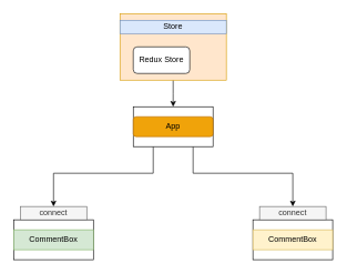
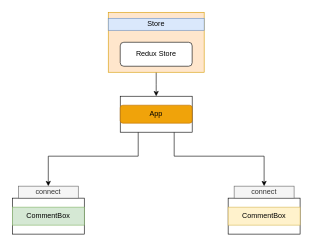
  <mxCell id="0" />
  <mxCell id="1" parent="0" />
  <mxCell id="2" style="edgeStyle=orthogonalEdgeStyle;rounded=0;orthogonalLoop=1;jettySize=auto;html=1;" edge="1" parent="1" source="3"><mxGeometry relative="1" as="geometry"><mxPoint x="260" y="160" as="targetPoint" /></mxGeometry></mxCell>
  <mxCell id="3" value="" style="rounded=0;whiteSpace=wrap;html=1;fillColor=#ffe6cc;strokeColor=#d79b00;" vertex="1" parent="1"><mxGeometry x="180" y="20" width="160" height="100" as="geometry" /></mxCell>
- <mxCell id="4" value="Redux Store" style="rounded=1;whiteSpace=wrap;html=1;" vertex="1" parent="1"><mxGeometry x="200" y="70" width="85" height="40" as="geometry" /></mxCell>
+ <mxCell id="4" value="Redux Store" style="rounded=1;whiteSpace=wrap;html=1;" vertex="1" parent="1"><mxGeometry x="200" y="70" width="120" height="40" as="geometry" /></mxCell>
  <mxCell id="5" value="Store" style="rounded=0;whiteSpace=wrap;html=1;fillColor=#dae8fc;strokeColor=#6c8ebf;" vertex="1" parent="1"><mxGeometry x="180" y="30" width="160" height="20" as="geometry" /></mxCell>
  <mxCell id="6" style="edgeStyle=orthogonalEdgeStyle;rounded=0;orthogonalLoop=1;jettySize=auto;html=1;entryX=0.5;entryY=0;entryDx=0;entryDy=0;exitX=0.25;exitY=1;exitDx=0;exitDy=0;" edge="1" parent="1" source="14" target="10"><mxGeometry relative="1" as="geometry"><mxPoint x="230" y="210" as="sourcePoint" /><Array as="points"><mxPoint x="230" y="260" /><mxPoint x="80" y="260" /></Array></mxGeometry></mxCell>
  <mxCell id="7" style="edgeStyle=orthogonalEdgeStyle;rounded=0;orthogonalLoop=1;jettySize=auto;html=1;exitX=0.75;exitY=1;exitDx=0;exitDy=0;" edge="1" parent="1" source="14" target="11"><mxGeometry relative="1" as="geometry"><mxPoint x="290" y="210" as="sourcePoint" /><Array as="points"><mxPoint x="290" y="260" /><mxPoint x="440" y="260" /></Array></mxGeometry></mxCell>
  <mxCell id="8" value="" style="rounded=0;whiteSpace=wrap;html=1;" vertex="1" parent="1"><mxGeometry x="20" y="330" width="120" height="60" as="geometry" /></mxCell>
  <mxCell id="9" value="" style="rounded=0;whiteSpace=wrap;html=1;" vertex="1" parent="1"><mxGeometry x="380" y="330" width="120" height="60" as="geometry" /></mxCell>
  <mxCell id="10" value="connect" style="rounded=0;whiteSpace=wrap;html=1;fillColor=#f5f5f5;strokeColor=#666666;fontColor=#333333;" vertex="1" parent="1"><mxGeometry x="30" y="310" width="100" height="20" as="geometry" /></mxCell>
  <mxCell id="11" value="connect" style="rounded=0;whiteSpace=wrap;html=1;fillColor=#f5f5f5;strokeColor=#666666;fontColor=#333333;" vertex="1" parent="1"><mxGeometry x="390" y="310" width="100" height="20" as="geometry" /></mxCell>
  <mxCell id="12" value="CommentBox" style="rounded=0;whiteSpace=wrap;html=1;fillColor=#d5e8d4;strokeColor=#82b366;" vertex="1" parent="1"><mxGeometry x="20" y="345" width="120" height="30" as="geometry" /></mxCell>
  <mxCell id="13" value="CommentBox" style="rounded=0;whiteSpace=wrap;html=1;fillColor=#fff2cc;strokeColor=#d6b656;" vertex="1" parent="1"><mxGeometry x="380" y="345" width="120" height="30" as="geometry" /></mxCell>
  <mxCell id="14" value="" style="rounded=0;whiteSpace=wrap;html=1;" vertex="1" parent="1"><mxGeometry x="200" y="160" width="120" height="60" as="geometry" /></mxCell>
  <mxCell id="15" value="App" style="whiteSpace=wrap;html=1;fillColor=#f0a30a;strokeColor=#BD7000;fontColor=#000000;rounded=1;" vertex="1" parent="1"><mxGeometry x="200" y="175" width="120" height="30" as="geometry" /></mxCell>
